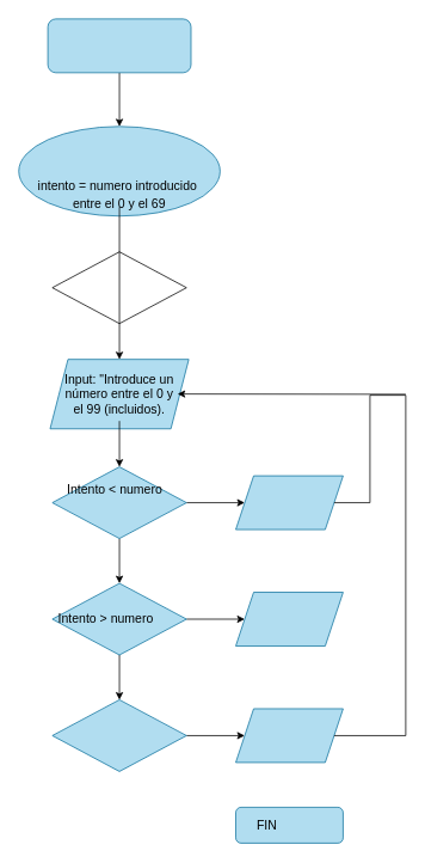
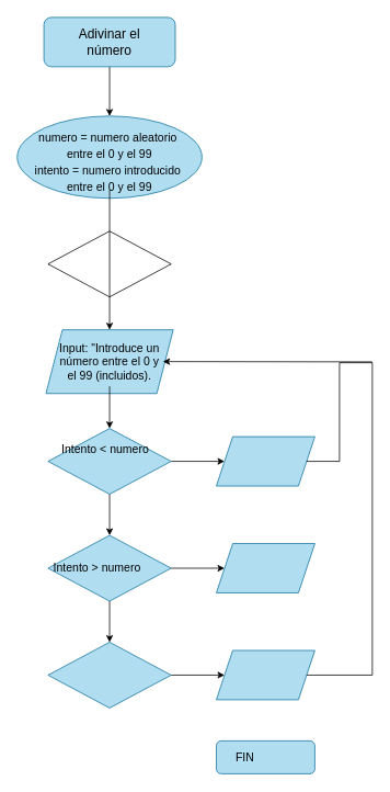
  <mxCell id="0" />
  <mxCell id="1" parent="0" />
  <mxCell id="2" style="edgeStyle=none;html=1;fontSize=16;fontColor=#000000;" edge="1" parent="1" source="3"><mxGeometry relative="1" as="geometry"><mxPoint x="133" y="140" as="targetPoint" /></mxGeometry></mxCell>
  <mxCell id="3" value="" style="rounded=1;whiteSpace=wrap;html=1;fillColor=#b1ddf0;strokeColor=#10739e;" vertex="1" parent="1"><mxGeometry x="53" y="20" width="160" height="60" as="geometry" /></mxCell>
+ <mxCell id="4" value="&lt;font style=&quot;font-size: 16px&quot; color=&quot;#000000&quot;&gt;Adivinar el número&lt;/font&gt;" style="text;html=1;strokeColor=none;fillColor=none;align=center;verticalAlign=middle;whiteSpace=wrap;rounded=0;" vertex="1" parent="1"><mxGeometry x="83" y="35" width="100" height="30" as="geometry" /></mxCell>
  <mxCell id="5" value="" style="ellipse;whiteSpace=wrap;html=1;fontSize=16;fillColor=#b1ddf0;strokeColor=#10739e;" vertex="1" parent="1"><mxGeometry x="20.5" y="140" width="225" height="100" as="geometry" /></mxCell>
+ <mxCell id="6" value="&lt;font style=&quot;font-size: 14px&quot;&gt;numero = numero aleatorio&amp;nbsp; entre el 0 y el 99&lt;/font&gt;" style="text;html=1;strokeColor=none;fillColor=none;align=center;verticalAlign=middle;whiteSpace=wrap;rounded=0;fontSize=16;fontColor=#000000;" vertex="1" parent="1"><mxGeometry x="33" y="160" width="200" height="30" as="geometry" /></mxCell>
  <mxCell id="7" style="edgeStyle=none;html=1;fontSize=14;fontColor=#000000;" edge="1" parent="1" source="8"><mxGeometry relative="1" as="geometry"><mxPoint x="133" y="400" as="targetPoint" /></mxGeometry></mxCell>
- <mxCell id="8" value="&lt;font style=&quot;font-size: 14px&quot;&gt;intento = numero introducido&amp;nbsp; entre el 0 y el 69&lt;/font&gt;" style="text;html=1;strokeColor=none;fillColor=none;align=center;verticalAlign=middle;whiteSpace=wrap;rounded=0;fontSize=16;fontColor=#000000;" vertex="1" parent="1"><mxGeometry x="33" y="200" width="200" height="30" as="geometry" /></mxCell>
+ <mxCell id="8" value="&lt;font style=&quot;font-size: 14px&quot;&gt;intento = numero introducido&amp;nbsp; entre el 0 y el 99&lt;/font&gt;" style="text;html=1;strokeColor=none;fillColor=none;align=center;verticalAlign=middle;whiteSpace=wrap;rounded=0;fontSize=16;fontColor=#000000;" vertex="1" parent="1"><mxGeometry x="33" y="200" width="200" height="30" as="geometry" /></mxCell>
  <mxCell id="9" value="" style="shape=parallelogram;perimeter=parallelogramPerimeter;whiteSpace=wrap;html=1;fixedSize=1;fontSize=14;fillColor=#b1ddf0;strokeColor=#10739e;" vertex="1" parent="1"><mxGeometry x="55.5" y="400" width="155" height="77.5" as="geometry" /></mxCell>
  <mxCell id="10" value="" style="edgeStyle=none;html=1;fontSize=14;fontColor=#000000;" edge="1" parent="1" source="11" target="14"><mxGeometry relative="1" as="geometry" /></mxCell>
  <mxCell id="11" value="Input: &quot;Introduce un número entre el 0 y el 99 (incluidos)." style="text;html=1;strokeColor=none;fillColor=none;align=center;verticalAlign=middle;whiteSpace=wrap;rounded=0;fontSize=14;fontColor=#000000;" vertex="1" parent="1"><mxGeometry x="68" y="408.75" width="130" height="60" as="geometry" /></mxCell>
  <mxCell id="12" style="edgeStyle=none;html=1;entryX=0.5;entryY=0;entryDx=0;entryDy=0;fontSize=14;fontColor=#000000;" edge="1" parent="1" source="14" target="17"><mxGeometry relative="1" as="geometry" /></mxCell>
  <mxCell id="13" style="edgeStyle=none;html=1;fontSize=14;fontColor=#000000;" edge="1" parent="1" source="14" target="22"><mxGeometry relative="1" as="geometry" /></mxCell>
  <mxCell id="14" value="" style="rhombus;whiteSpace=wrap;html=1;fontSize=14;fillColor=#b1ddf0;strokeColor=#10739e;" vertex="1" parent="1"><mxGeometry x="58" y="520" width="150" height="80" as="geometry" /></mxCell>
  <mxCell id="15" style="edgeStyle=none;html=1;entryX=0.5;entryY=0;entryDx=0;entryDy=0;fontSize=14;fontColor=#000000;" edge="1" parent="1" source="17" target="19"><mxGeometry relative="1" as="geometry" /></mxCell>
  <mxCell id="16" style="edgeStyle=none;html=1;entryX=0;entryY=0.5;entryDx=0;entryDy=0;fontSize=14;fontColor=#000000;" edge="1" parent="1" source="17" target="23"><mxGeometry relative="1" as="geometry" /></mxCell>
  <mxCell id="17" value="" style="rhombus;whiteSpace=wrap;html=1;fontSize=14;fillColor=#b1ddf0;strokeColor=#10739e;" vertex="1" parent="1"><mxGeometry x="58" y="650" width="150" height="80" as="geometry" /></mxCell>
  <mxCell id="18" style="edgeStyle=none;html=1;entryX=0;entryY=0.5;entryDx=0;entryDy=0;fontSize=14;fontColor=#000000;" edge="1" parent="1" source="19" target="24"><mxGeometry relative="1" as="geometry" /></mxCell>
  <mxCell id="19" value="" style="rhombus;whiteSpace=wrap;html=1;fontSize=14;fillColor=#b1ddf0;strokeColor=#10739e;" vertex="1" parent="1"><mxGeometry x="58" y="780" width="150" height="80" as="geometry" /></mxCell>
  <mxCell id="20" value="Intento &amp;lt; numero" style="text;html=1;strokeColor=none;fillColor=none;align=center;verticalAlign=middle;whiteSpace=wrap;rounded=0;fontSize=14;fontColor=#000000;" vertex="1" parent="1"><mxGeometry x="73" y="530" width="110" height="30" as="geometry" /></mxCell>
  <mxCell id="21" value="Intento &amp;gt; numero" style="text;html=1;strokeColor=none;fillColor=none;align=center;verticalAlign=middle;whiteSpace=wrap;rounded=0;fontSize=14;fontColor=#000000;" vertex="1" parent="1"><mxGeometry x="63" y="675" width="110" height="30" as="geometry" /></mxCell>
  <mxCell id="22" value="" style="shape=parallelogram;perimeter=parallelogramPerimeter;whiteSpace=wrap;html=1;fixedSize=1;fontSize=14;fillColor=#b1ddf0;strokeColor=#10739e;" vertex="1" parent="1"><mxGeometry x="263" y="530" width="120" height="60" as="geometry" /></mxCell>
  <mxCell id="23" value="" style="shape=parallelogram;perimeter=parallelogramPerimeter;whiteSpace=wrap;html=1;fixedSize=1;fontSize=14;fillColor=#b1ddf0;strokeColor=#10739e;" vertex="1" parent="1"><mxGeometry x="263" y="660" width="120" height="60" as="geometry" /></mxCell>
  <mxCell id="24" value="" style="shape=parallelogram;perimeter=parallelogramPerimeter;whiteSpace=wrap;html=1;fixedSize=1;fontSize=14;fillColor=#b1ddf0;strokeColor=#10739e;" vertex="1" parent="1"><mxGeometry x="263" y="790" width="120" height="60" as="geometry" /></mxCell>
  <mxCell id="25" value="" style="rounded=1;whiteSpace=wrap;html=1;fontSize=14;fillColor=#b1ddf0;strokeColor=#10739e;" vertex="1" parent="1"><mxGeometry x="263" y="900" width="120" height="40" as="geometry" /></mxCell>
  <mxCell id="26" value="FIN" style="text;html=1;strokeColor=none;fillColor=none;align=center;verticalAlign=middle;whiteSpace=wrap;rounded=0;fontSize=14;fontColor=#000000;" vertex="1" parent="1"><mxGeometry x="268" y="905" width="60" height="30" as="geometry" /></mxCell>
  <mxCell id="27" value="" style="endArrow=none;html=1;fontSize=14;fontColor=#000000;" edge="1" parent="1" target="22"><mxGeometry width="50" height="50" relative="1" as="geometry"><mxPoint x="413" y="560" as="sourcePoint" /><mxPoint x="183" y="590" as="targetPoint" /></mxGeometry></mxCell>
  <mxCell id="28" value="" style="endArrow=none;html=1;fontSize=14;fontColor=#000000;" edge="1" parent="1"><mxGeometry width="50" height="50" relative="1" as="geometry"><mxPoint x="413" y="560" as="sourcePoint" /><mxPoint x="413" y="440" as="targetPoint" /></mxGeometry></mxCell>
  <mxCell id="29" value="" style="endArrow=none;html=1;fontSize=14;fontColor=#000000;entryX=1;entryY=0.5;entryDx=0;entryDy=0;" edge="1" parent="1" target="24"><mxGeometry width="50" height="50" relative="1" as="geometry"><mxPoint x="453" y="820" as="sourcePoint" /><mxPoint x="183" y="520" as="targetPoint" /></mxGeometry></mxCell>
  <mxCell id="30" value="" style="endArrow=none;html=1;fontSize=14;fontColor=#000000;" edge="1" parent="1"><mxGeometry width="50" height="50" relative="1" as="geometry"><mxPoint x="453" y="440" as="sourcePoint" /><mxPoint x="453" y="820" as="targetPoint" /></mxGeometry></mxCell>
  <mxCell id="31" value="" style="endArrow=none;html=1;fontSize=14;fontColor=#000000;" edge="1" parent="1"><mxGeometry width="50" height="50" relative="1" as="geometry"><mxPoint x="413" y="440" as="sourcePoint" /><mxPoint x="453" y="440" as="targetPoint" /></mxGeometry></mxCell>
  <mxCell id="32" value="" style="endArrow=classic;html=1;fontSize=14;fontColor=#000000;" edge="1" parent="1"><mxGeometry width="50" height="50" relative="1" as="geometry"><mxPoint x="453" y="439" as="sourcePoint" /><mxPoint x="198" y="438.63" as="targetPoint" /></mxGeometry></mxCell>
  <mxCell id="33" value="" style="rhombus;whiteSpace=wrap;html=1;fontSize=14;fontColor=#000000;fillColor=none;" vertex="1" parent="1"><mxGeometry x="58" y="280" width="150" height="80" as="geometry" /></mxCell>
